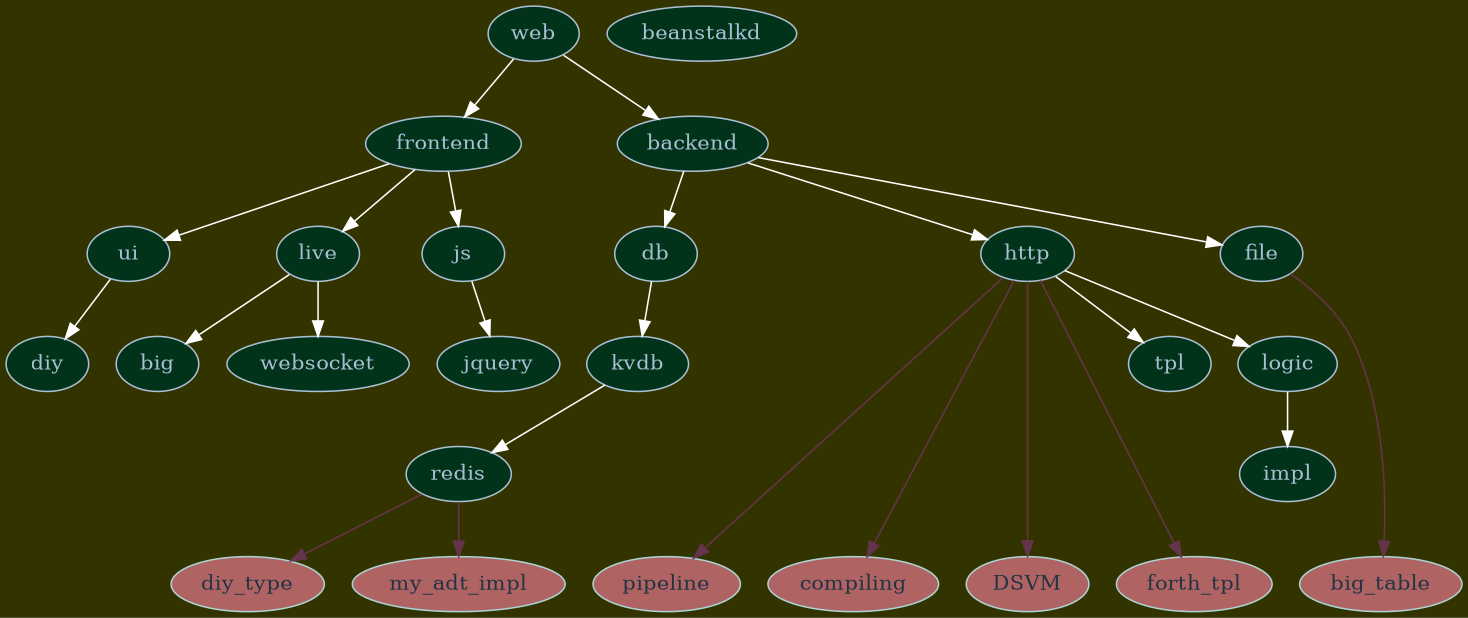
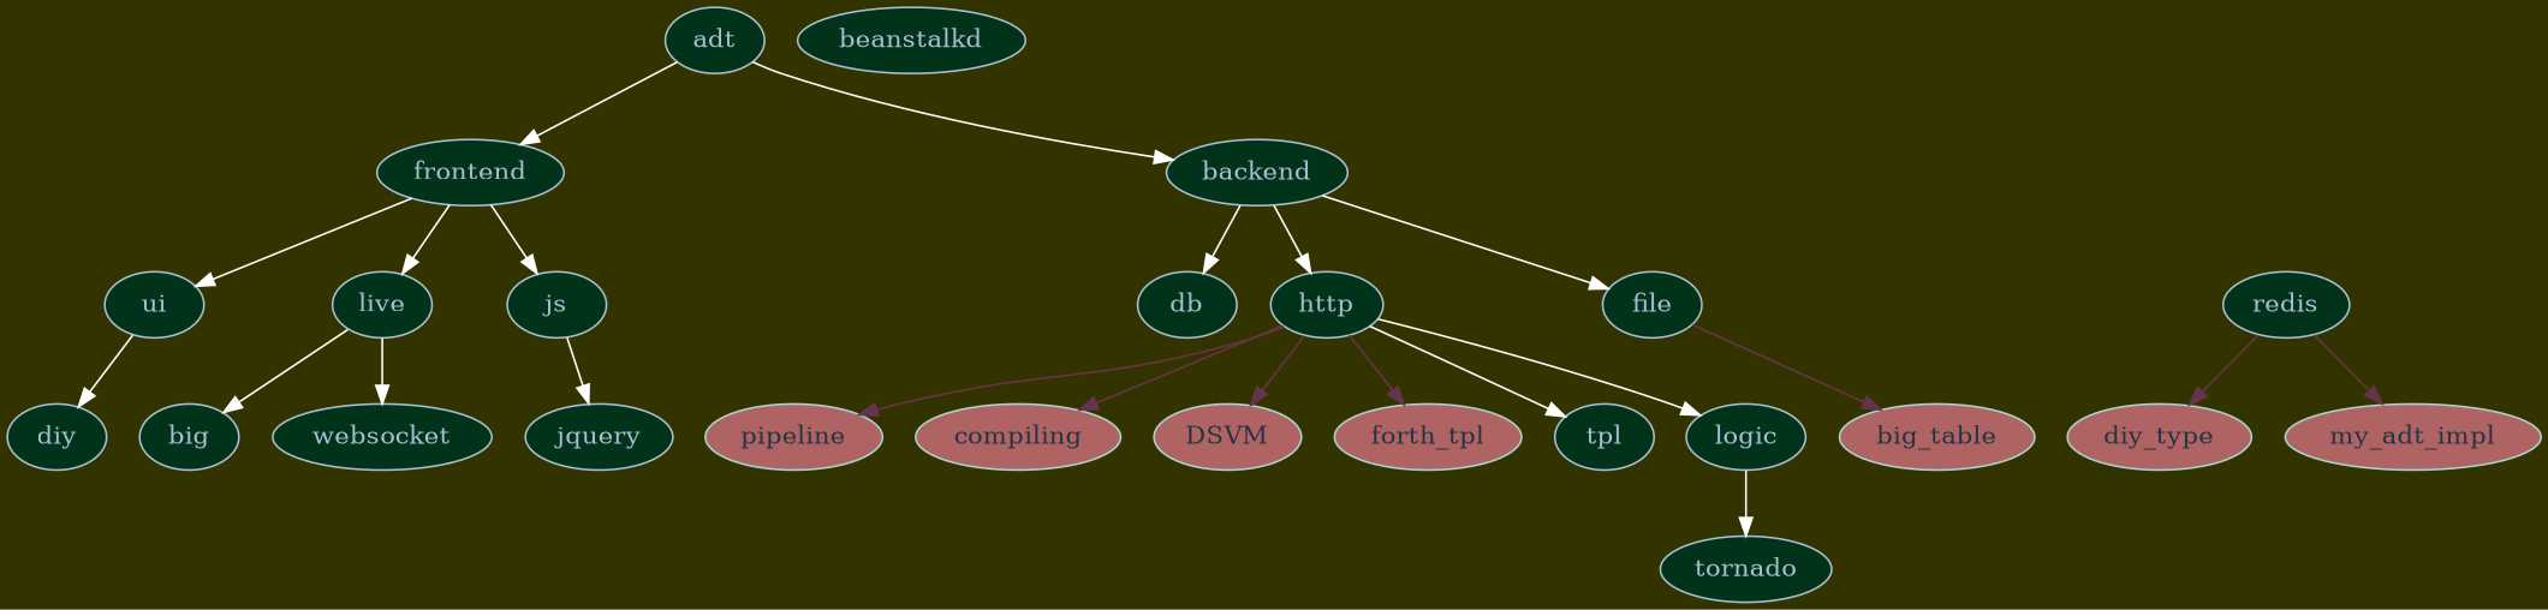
  digraph {
    bgcolor="#333300"
    node [color="#AABFD4" fillcolor="#00331A" fontcolor="#AABFD4" style=filled]
    edge [color=white]
    frontend
    backend
    db
    http
    file
    diy_type [color="#AAD4D4" fillcolor="#B06363" fontcolor="#223344"]
    my_adt_impl [color="#AAD4D4" fillcolor="#B06363" fontcolor="#223344"]
    pipeline [color="#AAD4D4" fillcolor="#B06363" fontcolor="#223344"]
    compiling [color="#AAD4D4" fillcolor="#B06363" fontcolor="#223344"]
    DSVM [color="#AAD4D4" fillcolor="#B06363" fontcolor="#223344"]
    forth_tpl [color="#AAD4D4" fillcolor="#B06363" fontcolor="#223344"]
    big_table [color="#AAD4D4" fillcolor="#B06363" fontcolor="#223344"]
    ui
    live
    js
-   kvdb
    n17 [label=tpl]
    logic
-   web
+   web [label=adt]
    n20 [label=diy]
    n21 [label=big]
    websocket
    jquery
    redis
-   tornado [label=impl]
+   tornado
    beanstalkd
    subgraph sub_1 {
      rank=same
      frontend
      backend
    }
    subgraph sub_2 {
      rank=same
      db
      http
      file
    }
    subgraph sub_3 {
      rank=same
      diy_type
      my_adt_impl
      pipeline
      compiling
      DSVM
      forth_tpl
      big_table
    }
    frontend -> ui
    frontend -> live
    frontend -> js
    backend -> db
    backend -> http
    backend -> file
-   db -> kvdb
    http -> pipeline [color="#66334D"]
    http -> compiling [color="#66334D"]
    http -> DSVM [color="#66334D"]
    http -> forth_tpl [color="#66334D"]
    http -> n17
    http -> logic
    file -> big_table [color="#66334D"]
    ui -> n20
    live -> n21
    live -> websocket
    js -> jquery
-   kvdb -> redis
    logic -> tornado
    web -> frontend
    web -> backend
    redis -> diy_type [color="#66334D"]
    redis -> my_adt_impl [color="#66334D"]
  }
